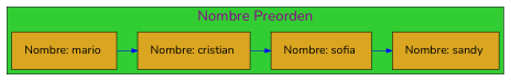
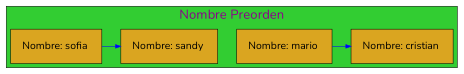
  digraph {
    fontname=Nunito
    nodesep=0.5
    ranksep=0.5
    node [fillcolor=goldenrod fontcolor=black fontname=Nunito fontsize=20 margin=0.3 shape=box style=filled]
    edge [color=blue fontname=Nunito]
    n1 [label="Nombre: mario "]
    n2 [label="Nombre: cristian "]
    n3 [label="Nombre: sofia "]
    n4 [label="Nombre: sandy "]
    subgraph cluster_1 {
      fillcolor=limegreen
      fontcolor=magenta4
      fontsize=25
      label="Nombre Preorden"
      labelloc=t
      style=filled
      subgraph sub_2 {
        fillcolor=limegreen
        fontcolor=magenta4
        fontsize=25
        label="Recorrido Preorden"
        labelloc=t
        rank=same
        style=filled
        n1
        n2
        n3
        n4
      }
    }
    n1 -> n2
-   n2 -> n3
    n3 -> n4
  }
